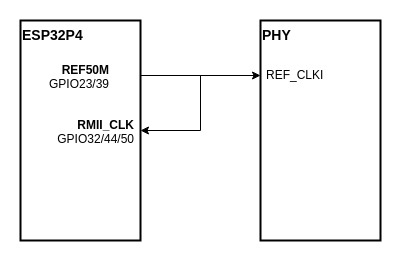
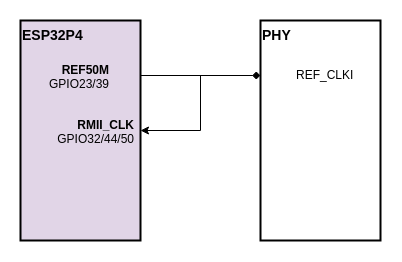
  <mxCell id="0" />
  <mxCell id="1" parent="0" />
- <mxCell id="2" style="edgeStyle=orthogonalEdgeStyle;html=1;exitX=1;exitY=0.25;exitDx=0;exitDy=0;entryX=0;entryY=0.25;entryDx=0;entryDy=0;" parent="1" source="4" target="5" edge="1"><mxGeometry relative="1" as="geometry" /></mxCell>
+ <mxCell id="2" style="edgeStyle=orthogonalEdgeStyle;html=1;exitX=1;exitY=0.25;exitDx=0;exitDy=0;entryX=0;entryY=0.25;entryDx=0;entryDy=0;endArrow=diamond;" parent="1" source="4" target="5" edge="1"><mxGeometry relative="1" as="geometry" /></mxCell>
  <mxCell id="3" style="edgeStyle=orthogonalEdgeStyle;html=1;exitX=1;exitY=0.25;exitDx=0;exitDy=0;entryX=1;entryY=0.5;entryDx=0;entryDy=0;rounded=0;" parent="1" source="4" target="4" edge="1"><mxGeometry relative="1" as="geometry"><mxPoint x="240" y="110" as="targetPoint" /><Array as="points"><mxPoint x="200" y="75" /><mxPoint x="200" y="130" /></Array></mxGeometry></mxCell>
- <mxCell id="4" value="ESP32P4" style="rounded=0;whiteSpace=wrap;html=1;align=left;verticalAlign=top;fontStyle=1;fontSize=14;strokeWidth=2;" parent="1" vertex="1"><mxGeometry x="20" y="20" width="120" height="220" as="geometry" /></mxCell>
+ <mxCell id="4" value="ESP32P4" style="rounded=0;whiteSpace=wrap;html=1;align=left;verticalAlign=top;fontStyle=1;fontSize=14;strokeWidth=2;fillColor=#e1d5e7;" parent="1" vertex="1"><mxGeometry x="20" y="20" width="120" height="220" as="geometry" /></mxCell>
  <mxCell id="5" value="PHY" style="rounded=0;whiteSpace=wrap;html=1;align=left;verticalAlign=top;fontStyle=1;fontSize=14;strokeWidth=2;" parent="1" vertex="1"><mxGeometry x="260" y="20" width="120" height="220" as="geometry" /></mxCell>
  <mxCell id="6" value="&lt;b&gt;REF50M&lt;/b&gt;&lt;br&gt;GPIO23/39" style="text;strokeColor=none;fillColor=none;align=right;verticalAlign=middle;spacingLeft=4;spacingRight=4;overflow=hidden;points=[[0,0.5],[1,0.5]];portConstraint=eastwest;rotatable=0;whiteSpace=wrap;html=1;" parent="1" vertex="1"><mxGeometry x="35" y="60" width="80" height="30" as="geometry" /></mxCell>
  <mxCell id="7" value="&lt;b&gt;RMII_CLK&lt;/b&gt;&lt;br&gt;GPIO32/44/50" style="text;strokeColor=none;fillColor=none;align=right;verticalAlign=middle;spacingLeft=4;spacingRight=4;overflow=hidden;points=[[0,0.5],[1,0.5]];portConstraint=eastwest;rotatable=0;whiteSpace=wrap;html=1;" parent="1" vertex="1"><mxGeometry x="50" y="115" width="90" height="30" as="geometry" /></mxCell>
- <mxCell id="8" value="REF_CLKI" style="text;strokeColor=none;fillColor=none;align=left;verticalAlign=middle;spacingLeft=4;spacingRight=4;overflow=hidden;points=[[0,0.5],[1,0.5]];portConstraint=eastwest;rotatable=0;whiteSpace=wrap;html=1;" parent="1" vertex="1"><mxGeometry x="260" y="60" width="80" height="30" as="geometry" /></mxCell>
+ <mxCell id="8" value="REF_CLKI" style="text;strokeColor=none;fillColor=none;align=left;verticalAlign=middle;spacingLeft=4;spacingRight=4;overflow=hidden;points=[[0,0.5],[1,0.5]];portConstraint=eastwest;rotatable=0;whiteSpace=wrap;html=1;" parent="1" vertex="1"><mxGeometry x="290" y="60" width="80" height="30" as="geometry" /></mxCell>
